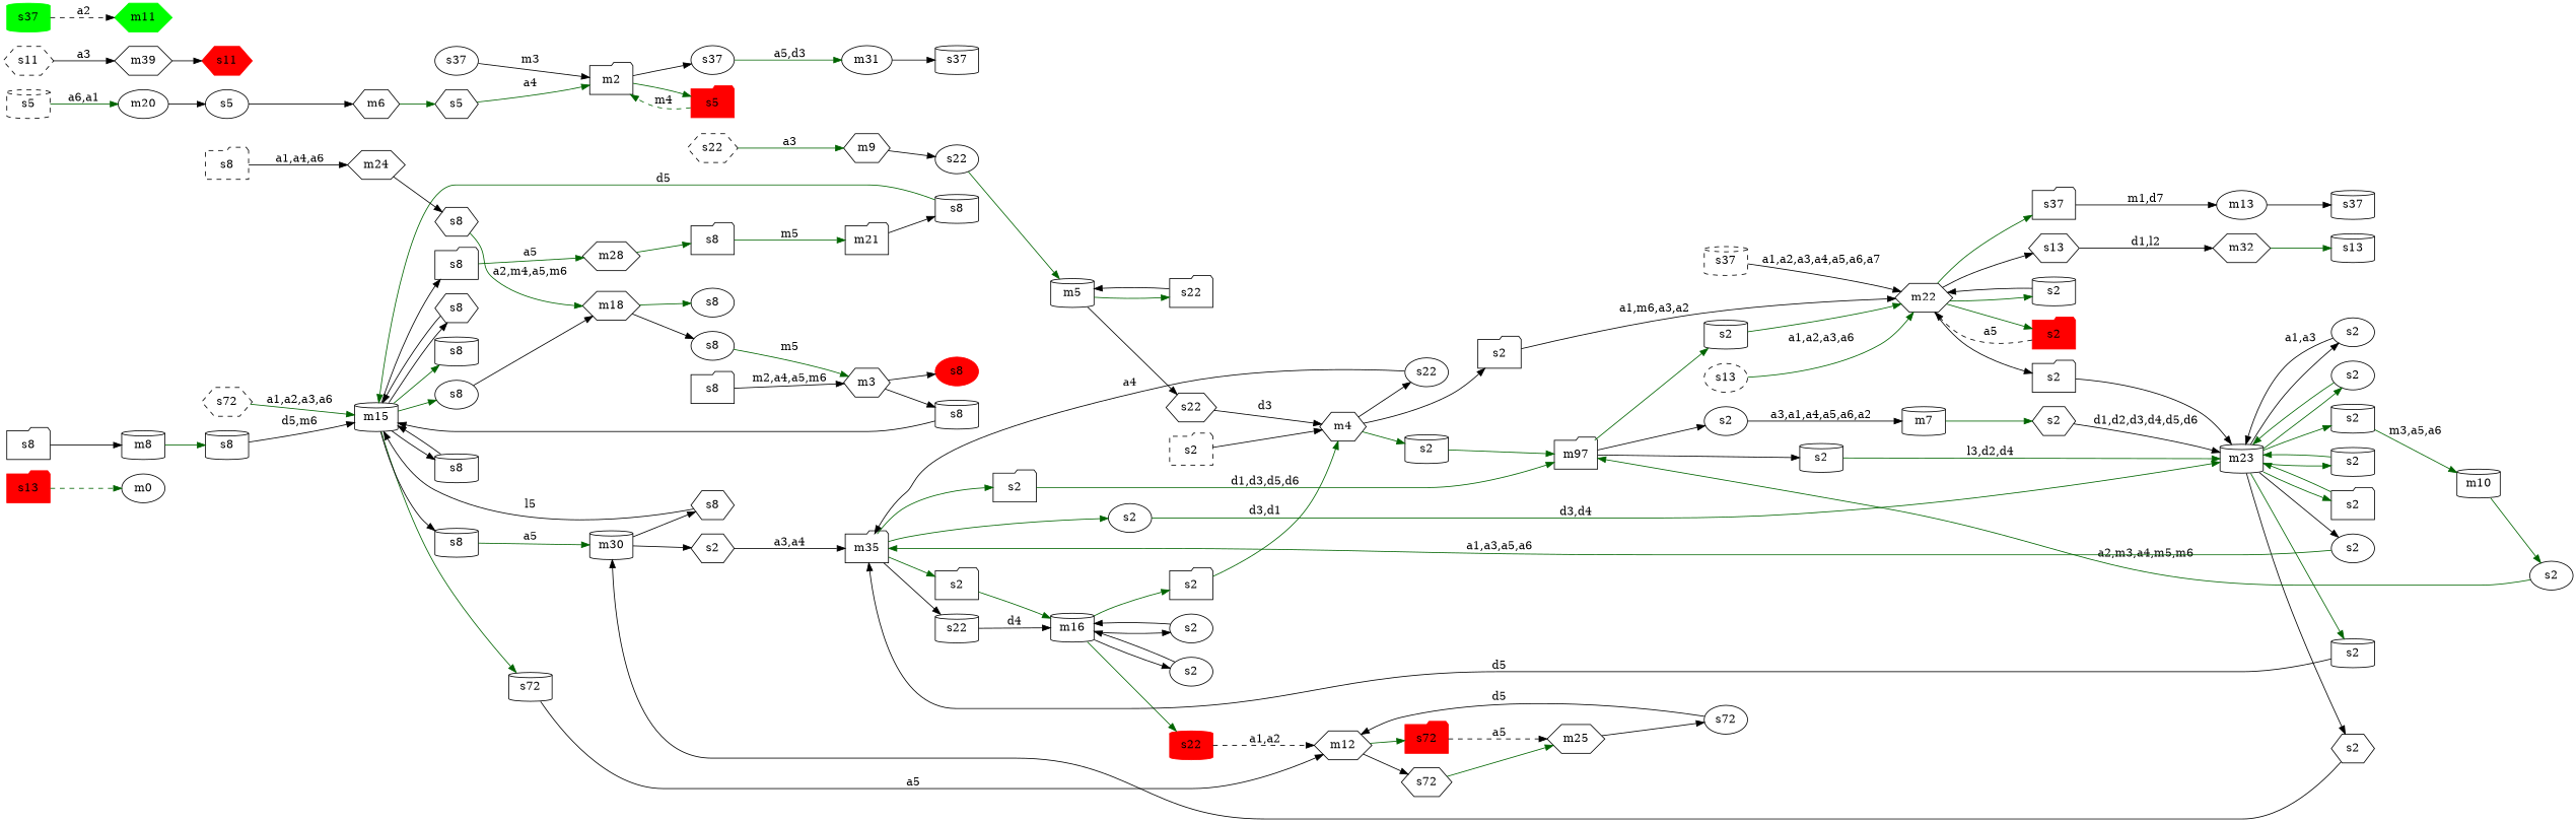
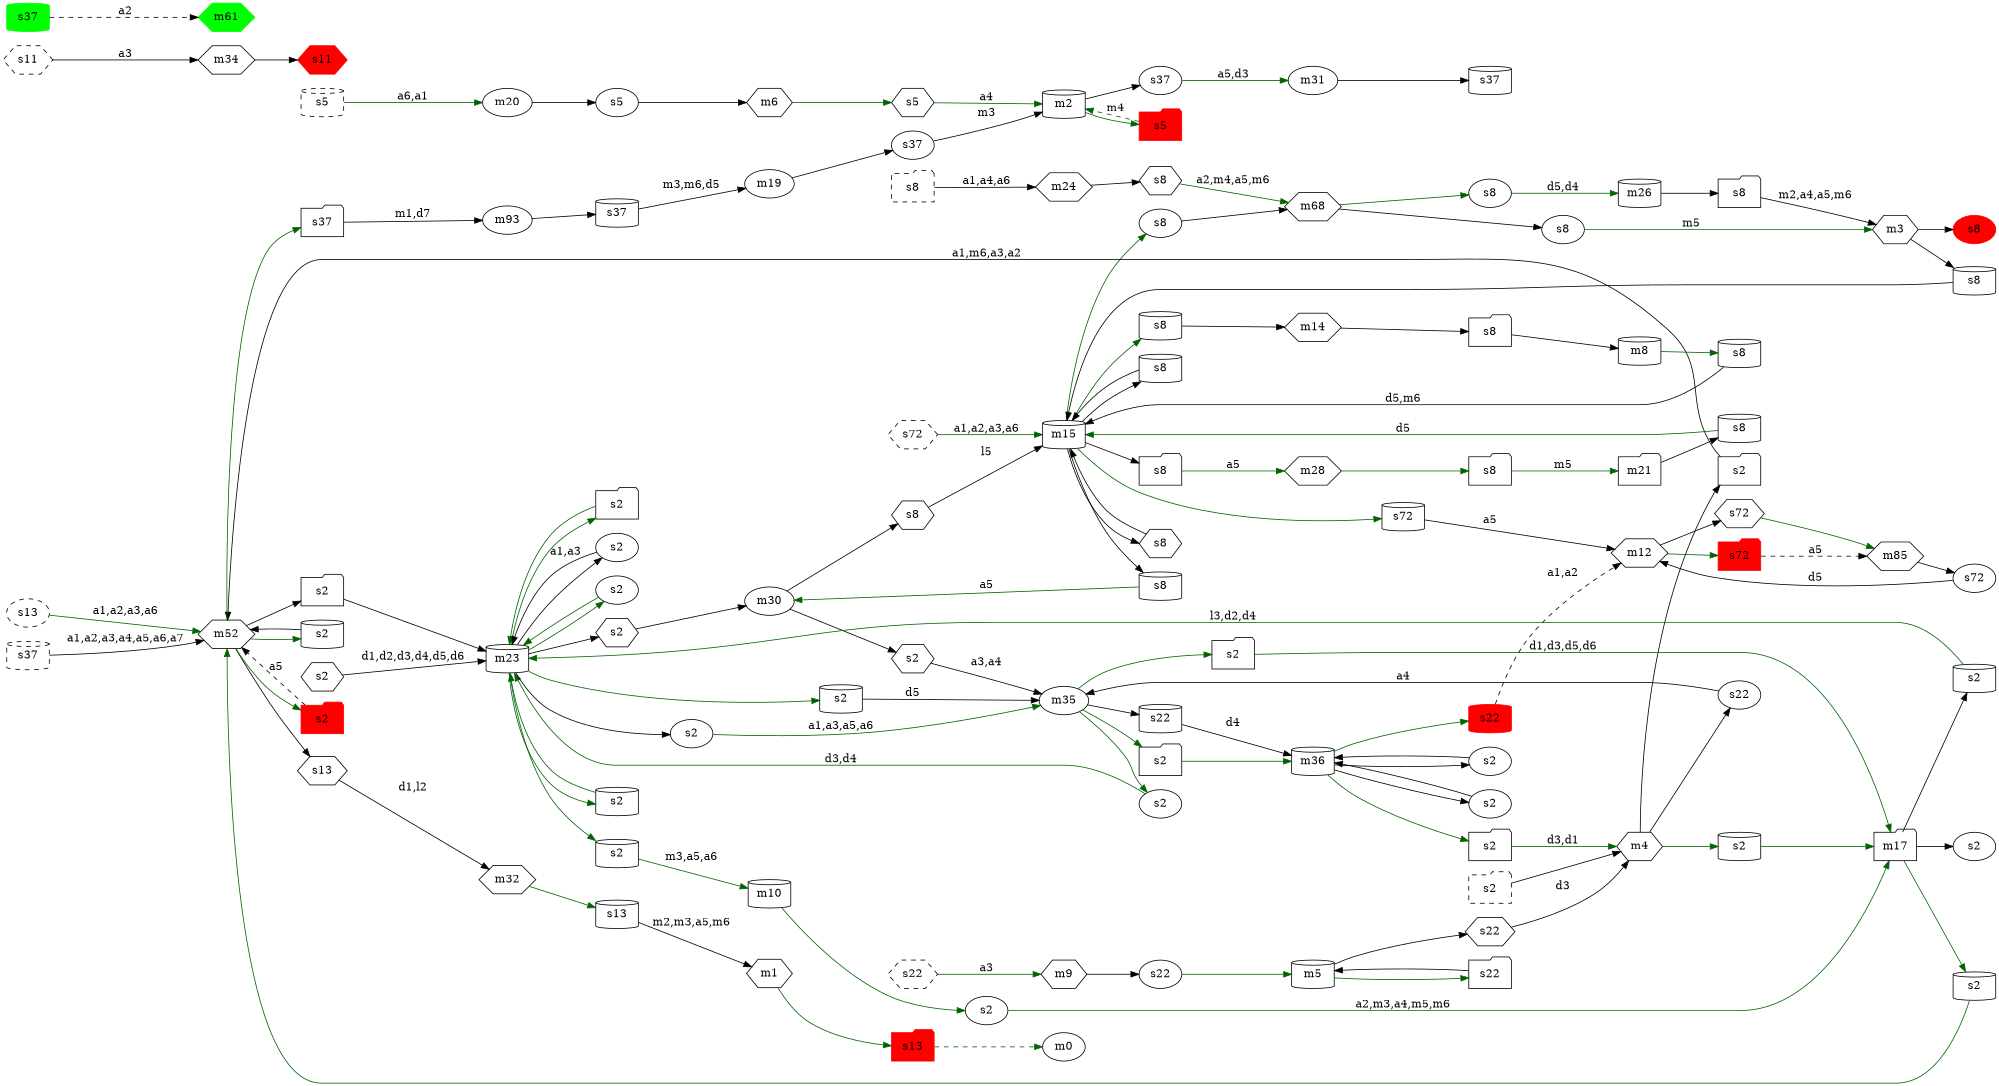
  digraph {
    rankdir=LR
    node [shape=cylinder]
    edge [color=black]
    n1 [color=red label=s13 shape=folder style=filled]
+   m1 [shape=hexagon]
    m0 [shape=ellipse]
    m15
    n5 [label=s72]
    n6 [label=s8 shape=hexagon]
    n7 [label=s8]
    n8 [label=s8 shape=folder]
    n9 [label=s8]
    n10 [label=s8]
    n11 [label=s8 shape=ellipse]
    m12 [shape=hexagon]
+   m14 [shape=hexagon]
    m28 [shape=hexagon]
-   m30
-   m18 [shape=hexagon]
+   m30 [shape=ellipse]
+   m18 [shape=hexagon label=m68]
    n17 [label=s13]
    m32 [shape=hexagon]
    n19 [label=s2]
    m4 [shape=hexagon]
    n21 [label=s2 shape=folder]
    n22 [label=s22 shape=ellipse]
-   m17 [shape=folder label=m97]
-   m22 [shape=hexagon]
-   m35 [shape=folder]
+   m17 [shape=folder]
+   m22 [shape=hexagon label=m52]
+   m35 [shape=ellipse]
    n26 [label=s2 shape=hexagon]
    n27 [label=s8 shape=hexagon]
    n28 [label=s2 shape=folder]
    n29 [label=s2 shape=ellipse]
    n30 [label=s2 shape=folder]
    n31 [label=s22]
    m23
-   m16
+   m16 [label=m36]
    m8
    n35 [label=s8]
    n36 [label=s72 shape=ellipse]
-   m25 [shape=hexagon]
+   m25 [shape=hexagon label=m85]
    n38 [label=s8 shape=folder]
    m21 [shape=folder]
+   m19 [shape=ellipse]
    n41 [label=s37 shape=ellipse]
-   m2 [shape=folder]
+   m2
    m31 [shape=ellipse]
    n44 [label=s37]
    n45 [label=s2 shape=ellipse]
    n46 [label=s2 shape=ellipse]
    n47 [label=s2 shape=folder]
    n48 [color=red label=s22 style=filled]
    n49 [label=s37 shape=ellipse]
    n50 [color=red label=s5 shape=folder style=filled]
    n51 [label=s13 shape=hexagon]
    n52 [label=s2]
    n53 [label=s2 shape=folder]
    n54 [color=red label=s2 shape=folder style=filled]
    n55 [label=s37 shape=folder]
-   m13 [shape=ellipse]
+   m13 [shape=ellipse label=m93]
    m5
    n58 [label=s22 shape=folder]
    n59 [label=s22 shape=hexagon]
    n60 [label=s22 shape=ellipse]
    m9 [shape=hexagon]
+   m26
    n63 [label=s8 shape=folder]
    m3 [shape=hexagon]
    n65 [label=s2 shape=ellipse]
    n66 [label=s2]
    n67 [label=s2]
-   m7
    n69 [label=s8]
    n70 [color=red label=s8 shape=ellipse style=filled]
    n71 [color=red label=s11 shape=hexagon style=filled]
-   m34 [shape=hexagon label=m39]
+   m34 [shape=hexagon]
    n73 [label=s72 shape=hexagon]
    n74 [color=red label=s72 shape=folder style=filled]
    m10
    n76 [label=s2 shape=ellipse]
    m20 [shape=ellipse]
    n78 [label=s5 shape=ellipse]
    m6 [shape=hexagon]
    n80 [label=s2 shape=ellipse]
    n81 [label=s2]
    n82 [label=s2 shape=hexagon]
    n83 [label=s2 shape=folder]
    n84 [label=s2 shape=ellipse]
    n85 [label=s2 shape=ellipse]
    n86 [label=s2]
    n87 [label=s2]
    n88 [label=s8 shape=folder]
-   m11 [color=green shape=hexagon style=filled]
+   m11 [color=green shape=hexagon style=filled label=m61]
    n90 [label=s2 shape=hexagon]
    n91 [label=s8]
    n92 [label=s8 shape=ellipse]
    n93 [label=s8 shape=ellipse]
    n94 [label=s8 shape=hexagon]
    m24 [shape=hexagon]
    n96 [color=green label=s37 style=filled]
    n97 [label=s5 shape=hexagon]
    n98 [label=s37]
    n99 [label=s11 shape=hexagon style=dashed]
    n100 [label=s13 shape=ellipse style=dashed]
    n101 [label=s2 shape=folder style=dashed]
    n102 [label=s22 shape=hexagon style=dashed]
    n103 [label=s37 style=dashed]
    n104 [label=s5 style=dashed]
    n105 [label=s72 shape=hexagon style=dashed]
    n106 [label=s8 shape=folder style=dashed]
    n1 -> m0 [color=darkgreen style=dashed]
+   m1 -> n1 [color=darkgreen]
    m15 -> n5 [color=darkgreen]
    m15 -> n6
    m15 -> n7 [color=darkgreen]
    m15 -> n8
    m15 -> n9
    m15 -> n10
    m15 -> n11 [color=darkgreen]
    n5 -> m12 [label=a5]
    n6 -> m15
+   n7 -> m14
    n8 -> m28 [color=darkgreen label=a5]
    n9 -> m30 [color=darkgreen label=a5]
    n10 -> m15
    n11 -> m18
    m12 -> n73
    m12 -> n74 [color=darkgreen]
+   m14 -> n88
    m28 -> n38 [color=darkgreen]
    m30 -> n26
    m30 -> n27
    m18 -> n92
    m18 -> n93 [color=darkgreen]
+   n17 -> m1 [label="m2,m3,a5,m6"]
    m32 -> n17 [color=darkgreen]
    n19 -> m17 [color=darkgreen]
    m4 -> n19 [color=darkgreen]
    m4 -> n21
    m4 -> n22
    n21 -> m22 [label="a1,m6,a3,a2"]
    n22 -> m35 [label=a4]
    m17 -> n65
    m17 -> n66 [color=darkgreen]
    m17 -> n67
    m22 -> n51
    m22 -> n52 [color=darkgreen]
    m22 -> n53
    m22 -> n54 [color=darkgreen]
    m22 -> n55 [color=darkgreen]
    m35 -> n28 [color=darkgreen]
    m35 -> n29 [color=darkgreen]
    m35 -> n30 [color=darkgreen]
    m35 -> n31
    n26 -> m35 [label="a3,a4"]
    n27 -> m15 [label=l5]
    n28 -> m17 [color=darkgreen label="d1,d3,d5,d6"]
    n29 -> m23 [color=darkgreen label="d3,d4"]
    n30 -> m16 [color=darkgreen]
    n31 -> m16 [label=d4]
    m23 -> n80
    m23 -> n81 [color=darkgreen]
    m23 -> n82
    m23 -> n83 [color=darkgreen]
    m23 -> n84
    m23 -> n85 [color=darkgreen]
    m23 -> n86 [color=darkgreen]
    m23 -> n87 [color=darkgreen]
    m16 -> n45
    m16 -> n46
    m16 -> n47 [color=darkgreen]
    m16 -> n48 [color=darkgreen]
    m8 -> n35 [color=darkgreen]
    n35 -> m15 [label="d5,m6"]
    n36 -> m12 [label=d5]
    m25 -> n36
    n38 -> m21 [color=darkgreen label=m5]
    m21 -> n91
+   m19 -> n41
    n41 -> m2 [label=m3]
    m2 -> n49
    m2 -> n50 [color=darkgreen]
    m31 -> n44
    n45 -> m16
    n46 -> m16
    n47 -> m4 [color=darkgreen label="d3,d1"]
    n48 -> m12 [label="a1,a2" style=dashed]
    n49 -> m31 [color=darkgreen label="a5,d3"]
    n50 -> m2 [color=darkgreen label=m4 style=dashed]
    n51 -> m32 [label="d1,l2"]
    n52 -> m22
    n53 -> m23
    n54 -> m22 [label=a5 style=dashed]
    n55 -> m13 [label="m1,d7"]
    m13 -> n98
    m5 -> n58 [color=darkgreen]
    m5 -> n59
    n58 -> m5
    n59 -> m4 [label=d3]
    n60 -> m5 [color=darkgreen]
    m9 -> n60
+   m26 -> n63
    n63 -> m3 [label="m2,a4,a5,m6"]
    m3 -> n69
    m3 -> n70
-   n65 -> m7 [label="a3,a1,a4,a5,a6,a2"]
    n66 -> m22 [color=darkgreen]
    n67 -> m23 [color=darkgreen label="l3,d2,d4"]
-   m7 -> n90 [color=darkgreen]
    n69 -> m15
    m34 -> n71
    n73 -> m25 [color=darkgreen]
    n74 -> m25 [label=a5 style=dashed]
    m10 -> n76 [color=darkgreen]
    n76 -> m17 [color=darkgreen label="a2,m3,a4,m5,m6"]
    m20 -> n78
    n78 -> m6
    m6 -> n97 [color=darkgreen]
    n80 -> m35 [color=darkgreen label="a1,a3,a5,a6"]
    n81 -> m23 [color=darkgreen]
    n82 -> m30
    n83 -> m23 [color=darkgreen]
    n84 -> m23 [label="a1,a3"]
    n85 -> m23 [color=darkgreen]
    n86 -> m10 [color=darkgreen label="m3,a5,a6"]
    n87 -> m35 [label=d5]
    n88 -> m8
    n90 -> m23 [label="d1,d2,d3,d4,d5,d6"]
    n91 -> m15 [color=darkgreen label=d5]
    n92 -> m3 [color=darkgreen label=m5]
+   n93 -> m26 [color=darkgreen label="d5,d4"]
    n94 -> m18 [color=darkgreen label="a2,m4,a5,m6"]
    m24 -> n94
    n96 -> m11 [label=a2 style=dashed]
    n97 -> m2 [color=darkgreen label=a4]
+   n98 -> m19 [label="m3,m6,d5"]
    n99 -> m34 [label=a3]
    n100 -> m22 [color=darkgreen label="a1,a2,a3,a6"]
    n101 -> m4
    n102 -> m9 [color=darkgreen label=a3]
    n103 -> m22 [label="a1,a2,a3,a4,a5,a6,a7"]
    n104 -> m20 [color=darkgreen label="a6,a1"]
    n105 -> m15 [color=darkgreen label="a1,a2,a3,a6"]
    n106 -> m24 [label="a1,a4,a6"]
  }
